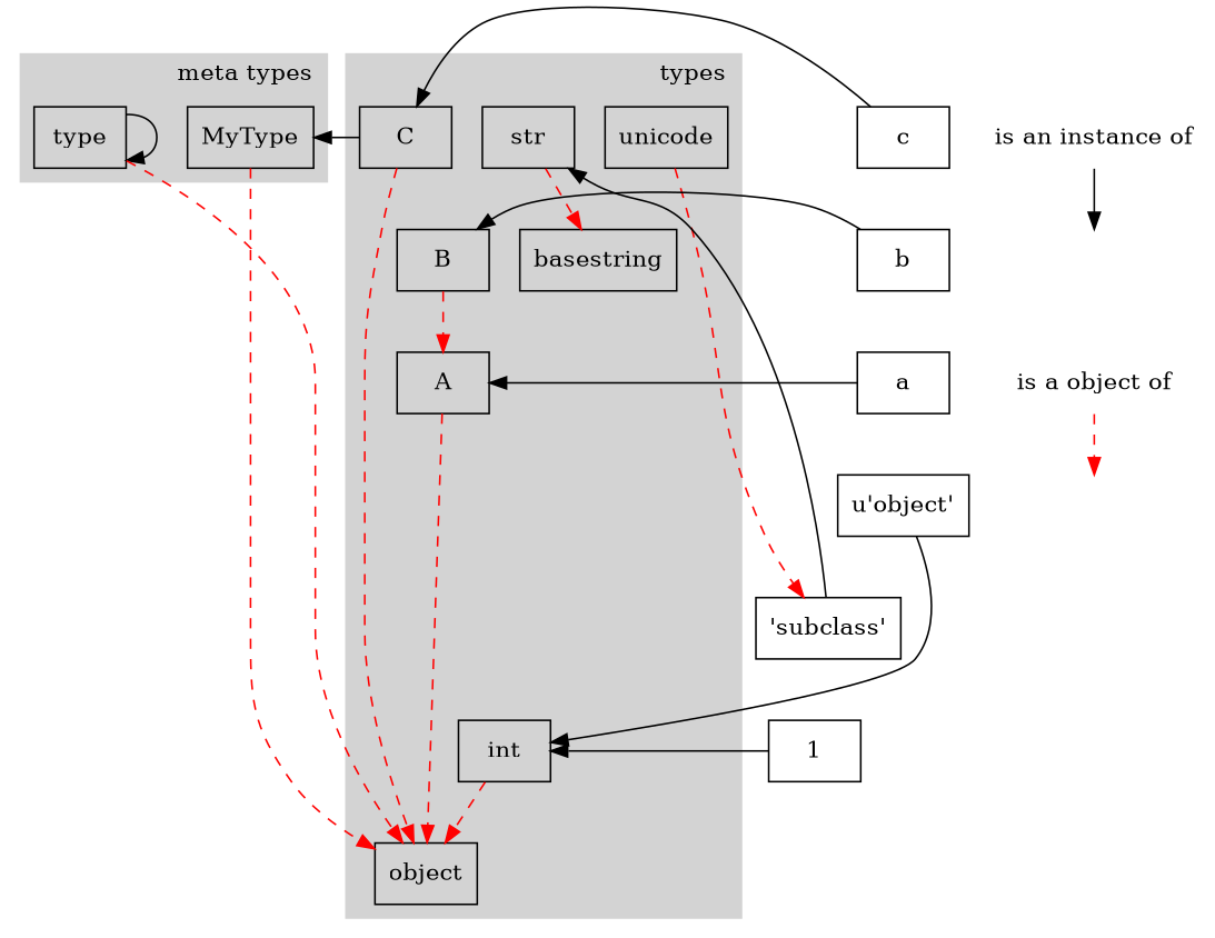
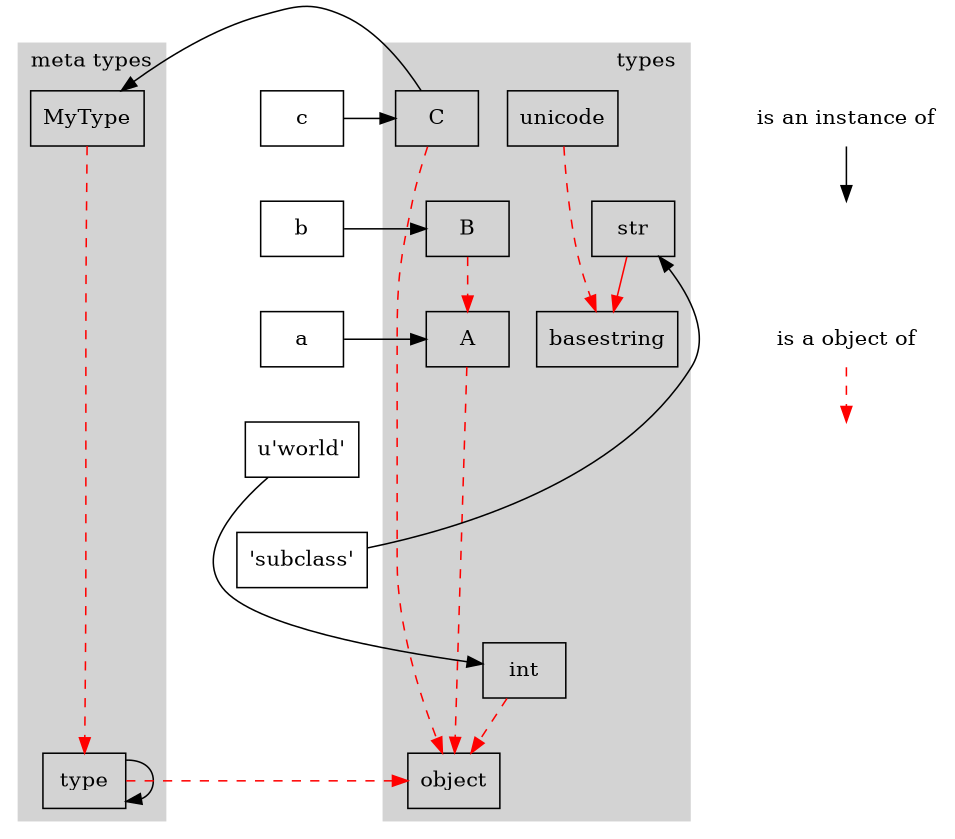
  digraph {
    labeljust=r
    node [shape=box]
    edge [style=dashed constraint=False]
    MyType
    type
    int
    object
    str
    basestring
    unicode
    A
    B
    C
-   n11 [label=1]
    n12 [label="'subclass'"]
-   n13 [label="u'object'"]
+   n13 [label="u'world'"]
    a
    b
    c
    n17 [color=white label="is an instance of"]
    empty1 [style=invis]
    n19 [color=white label="is a object of"]
    empty2 [style=invis]
    subgraph cluster_1 {
      color=lightgrey
      label="meta types"
      style=filled
      MyType
      type
    }
    subgraph cluster_2 {
      color=lightgrey
      label=types
      style=filled
      int
      object
      str
      basestring
      unicode
      A
      B
      C
    }
-   MyType -> object [color=red minlen=6 constraint=""]
+   MyType -> type [color=red minlen=6 constraint=""]
    type -> type [style=""]
    type -> object [color=red]
    int -> object [color=red constraint=""]
-   str -> basestring [color=red constraint=""]
-   unicode -> n12 [color=red minlen=2 constraint=""]
+   str -> basestring [color=red style=solid constraint=""]
+   unicode -> basestring [color=red minlen=2 constraint=""]
    A -> object [color=red minlen=4 constraint=""]
    B -> A [color=red constraint=""]
    C -> MyType [style=""]
    C -> object [color=red minlen=6 constraint=""]
-   n11 -> int [style=""]
-   n11 -> object [constraint=True style=invis]
    n12 -> str [style=""]
-   n12 -> n11 [constraint=True style=invis]
    n13 -> int [style=""]
    n13 -> n12 [constraint=True style=invis]
    a -> A [style=""]
    a -> n13 [constraint=True style=invis]
    b -> B [style=""]
    b -> a [constraint=True style=invis]
    c -> C [style=""]
    c -> b [constraint=True style=invis]
    n17 -> empty1 [constraint=True style=solid]
    empty1 -> n19 [constraint=True style=invis]
    n19 -> empty2 [color=red constraint=True]
  }
